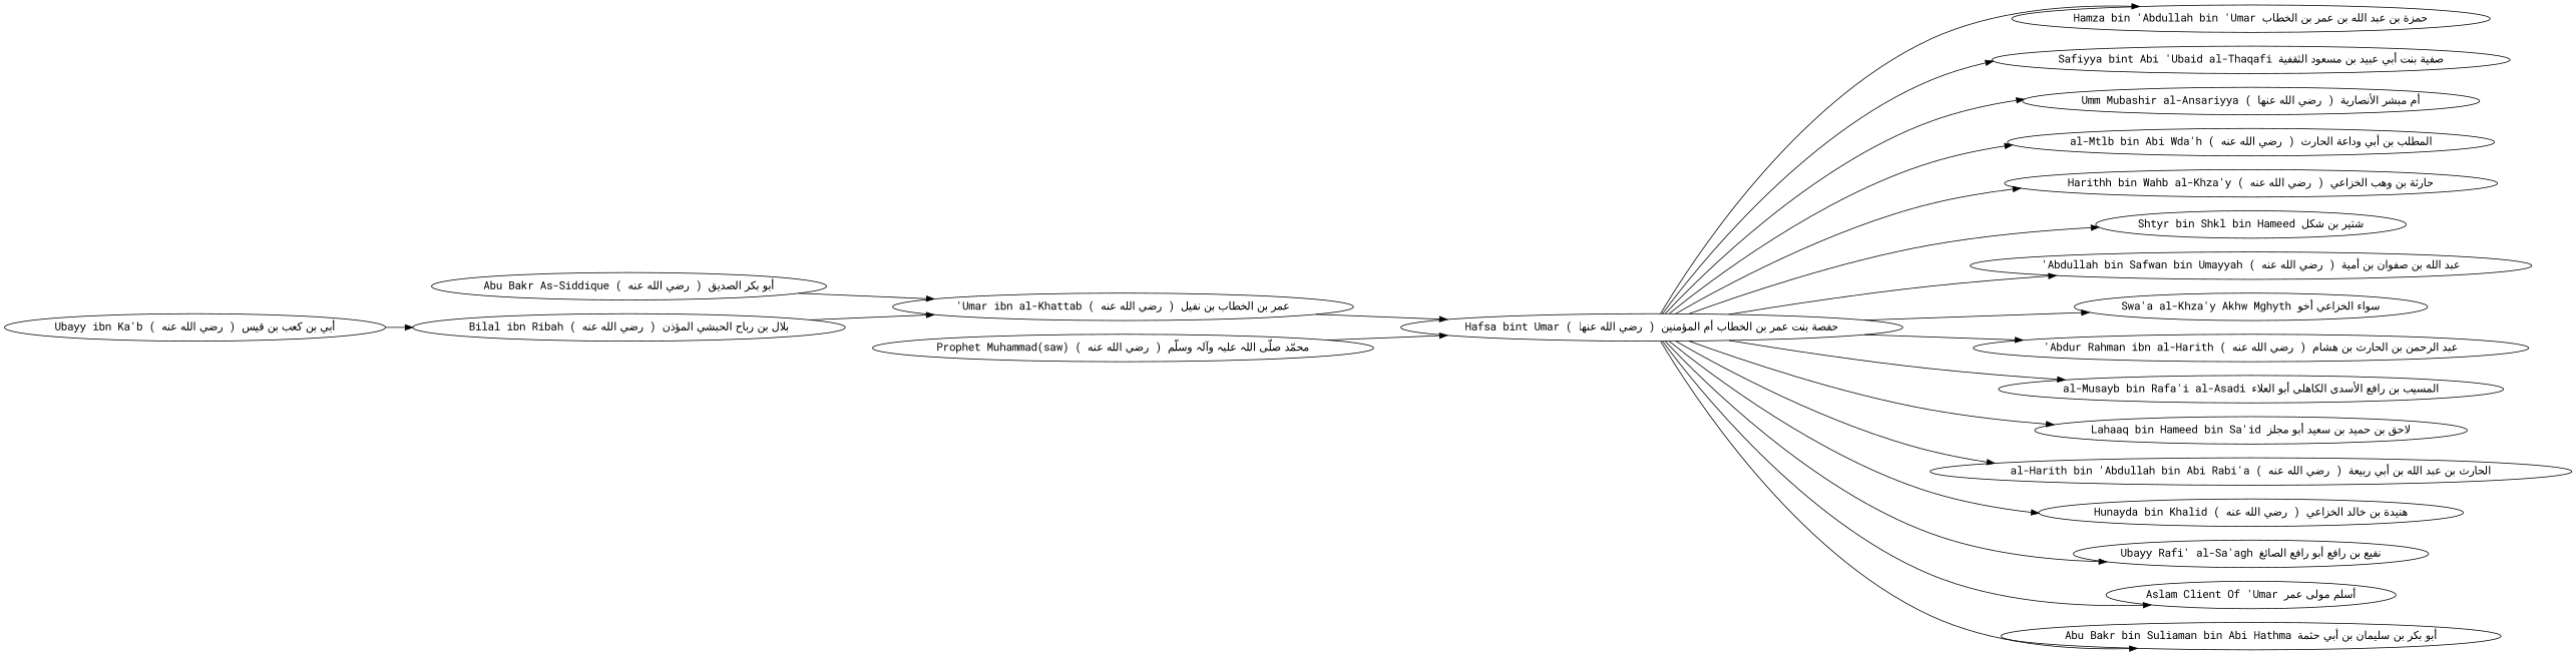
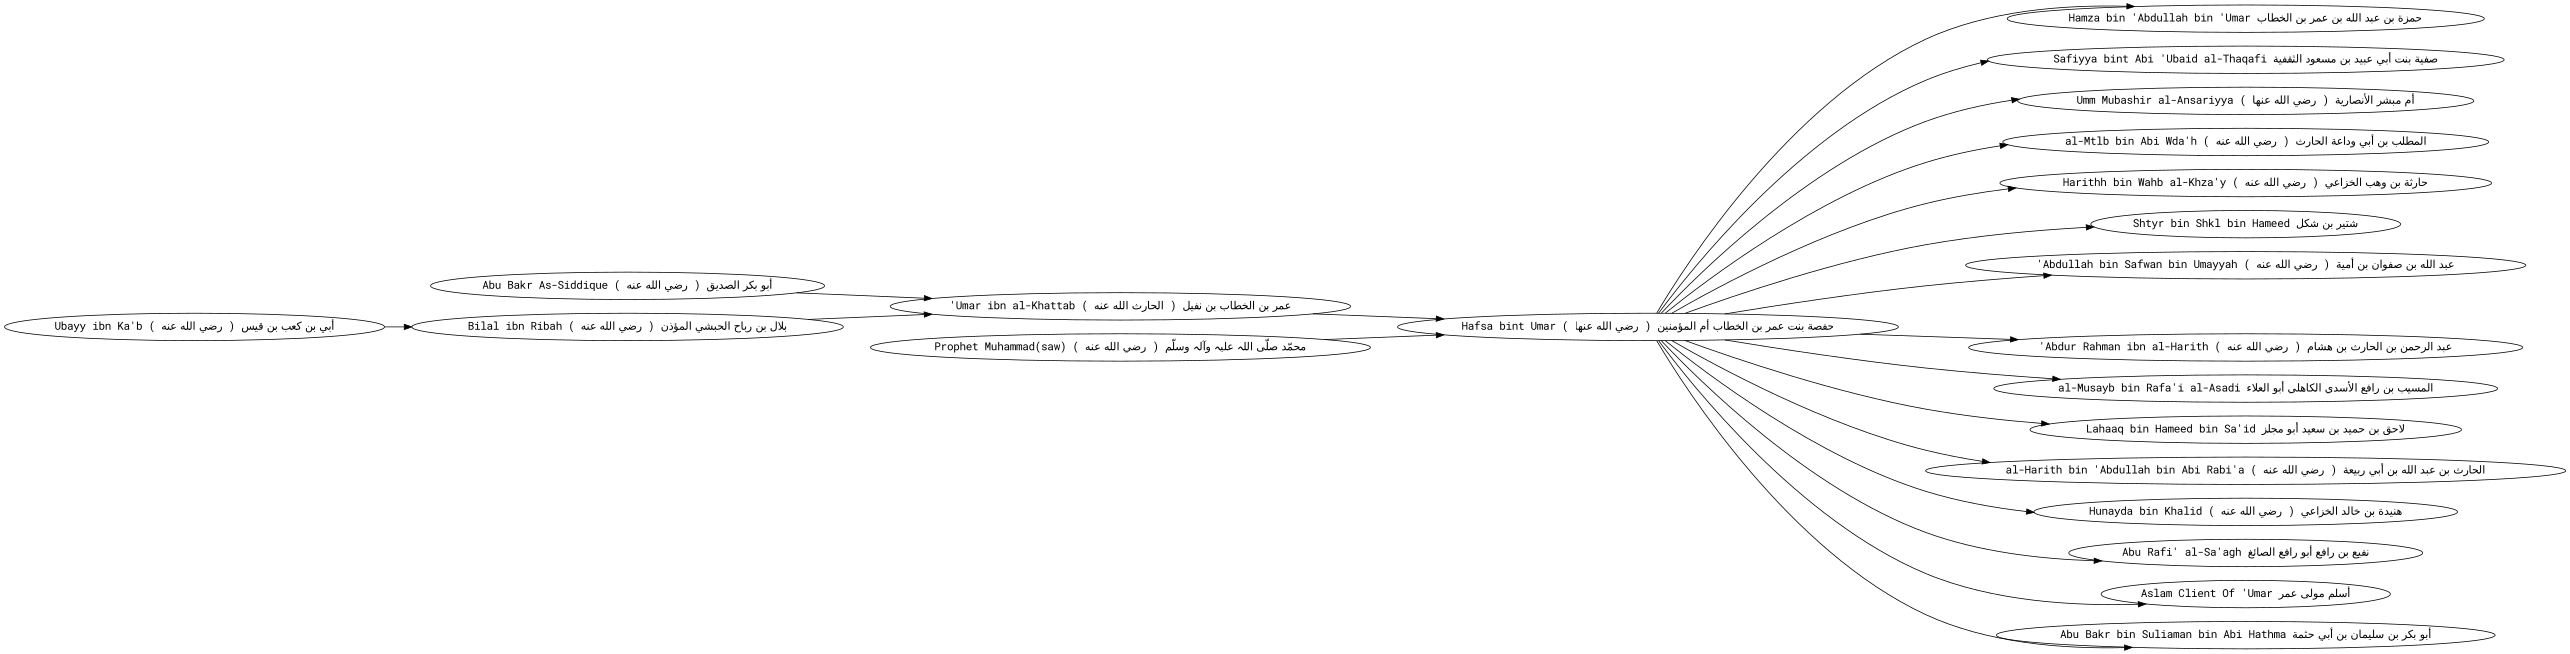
  strict digraph {
    fontname="Roboto Mono"
    rankdir=LR
    node [fontname="Roboto Mono" gender=m generation="Comp.(RA) [1st Generation]" grade=undefined]
    edge [fontname="Roboto Mono"]
    "Hafsa bint Umar ( حفصة بنت عمر بن الخطاب أم المؤمنين ( رضي الله عنها" [gender=f]
    "Hamza bin 'Abdullah bin 'Umar حمزة بن عبد الله بن عمر بن الخطاب" [generation="Follower(Tabi') [3rd Generation]" grade="thiqah thiqah"]
    "Safiyya bint Abi 'Ubaid al-Thaqafi صفية بنت أبي عبيد بن مسعود الثقفية" [gender=f generation="Follower(Tabi') [2nd Generation]" grade="thiqah thiqah"]
    "Umm Mubashir al-Ansariyya ( أم مبشر الأنصارية ( رضي الله عنها" [gender=f]
    "al-Mtlb bin Abi Wda'h ( المطلب بن أبي وداعة الحارث ( رضي الله عنه"
    "Harithh bin Wahb al-Khza'y ( حارثة بن وهب الخزاعي ( رضي الله عنه"
    "Shtyr bin Shkl bin Hameed شتير بن شكل" [generation="Follower(Tabi') [2nd Generation]" grade=thiqah]
    "'Abdullah bin Safwan bin Umayyah ( عبد الله بن صفوان بن أمية ( رضي الله عنه"
-   "Swa'a al-Khza'y Akhw Mghyth سواء الخزاعي أخو" [generation="Follower(Tabi') [3rd Generation]" grade=maqbool]
    "'Abdur Rahman ibn al-Harith ( عبد الرحمن بن الحارث بن هشام ( رضي الله عنه"
    "al-Musayb bin Rafa'i al-Asadi المسيب بن رافع الأسدي الكاهلي أبو العلاء" [generation="Follower(Tabi') [4th generation]" grade=thiqah]
    "Lahaaq bin Hameed bin Sa'id لاحق بن حميد بن سعيد أبو مجلز" [generation="Follower(Tabi') [3rd Generation]" grade=thiqah]
    "al-Harith bin 'Abdullah bin Abi Rabi'a ( الحارث بن عبد الله بن أبي ربيعة ( رضي الله عنه"
    "Hunayda bin Khalid ( هنيدة بن خالد الخزاعي ( رضي الله عنه" [generation="Comp.(RA) [2nd Generation]"]
-   "Abu Rafi' al-Sa'agh نفيع بن رافع أبو رافع الصائغ" [generation="Follower(Tabi') [2nd Generation]" grade="thiqah thiqah" label="Ubayy Rafi' al-Sa'agh نفيع بن رافع أبو رافع الصائغ"]
+   "Abu Rafi' al-Sa'agh نفيع بن رافع أبو رافع الصائغ" [generation="Follower(Tabi') [2nd Generation]" grade="thiqah thiqah"]
    "Aslam Client Of 'Umar أسلم مولى عمر" [generation="Follower(Tabi') [1st Generation]" grade="no doubt"]
    "Abu Bakr bin Suliaman bin Abi Hathma أبو بكر بن سليمان بن أبي حثمة" [generation="Follower(Tabi') [3rd Generation]" grade=thiqah]
-   "'Umar ibn al-Khattab ( عمر بن الخطاب بن نفيل ( رضي الله عنه"
+   "'Umar ibn al-Khattab ( عمر بن الخطاب بن نفيل ( رضي الله عنه" [label="'Umar ibn al-Khattab ( عمر بن الخطاب بن نفيل ( الحارث الله عنه"]
    "Prophet Muhammad(saw) ( محمّد صلّی اللہ علیہ وآلہ وسلّم ( رضي الله عنه" [generation="Rasool Allah"]
    "Abu Bakr As-Siddique ( أبو بكر الصديق ( رضي الله عنه"
    "Bilal ibn Ribah ( بلال بن رباح الحبشي المؤذن ( رضي الله عنه"
    "Ubayy ibn Ka'b ( أبي بن كعب بن قيس ( رضي الله عنه"
    "Hafsa bint Umar ( حفصة بنت عمر بن الخطاب أم المؤمنين ( رضي الله عنها" -> "Hamza bin 'Abdullah bin 'Umar حمزة بن عبد الله بن عمر بن الخطاب"
    "Hafsa bint Umar ( حفصة بنت عمر بن الخطاب أم المؤمنين ( رضي الله عنها" -> "Safiyya bint Abi 'Ubaid al-Thaqafi صفية بنت أبي عبيد بن مسعود الثقفية"
    "Hafsa bint Umar ( حفصة بنت عمر بن الخطاب أم المؤمنين ( رضي الله عنها" -> "Umm Mubashir al-Ansariyya ( أم مبشر الأنصارية ( رضي الله عنها"
    "Hafsa bint Umar ( حفصة بنت عمر بن الخطاب أم المؤمنين ( رضي الله عنها" -> "al-Mtlb bin Abi Wda'h ( المطلب بن أبي وداعة الحارث ( رضي الله عنه"
    "Hafsa bint Umar ( حفصة بنت عمر بن الخطاب أم المؤمنين ( رضي الله عنها" -> "Harithh bin Wahb al-Khza'y ( حارثة بن وهب الخزاعي ( رضي الله عنه"
    "Hafsa bint Umar ( حفصة بنت عمر بن الخطاب أم المؤمنين ( رضي الله عنها" -> "Shtyr bin Shkl bin Hameed شتير بن شكل"
    "Hafsa bint Umar ( حفصة بنت عمر بن الخطاب أم المؤمنين ( رضي الله عنها" -> "'Abdullah bin Safwan bin Umayyah ( عبد الله بن صفوان بن أمية ( رضي الله عنه"
-   "Hafsa bint Umar ( حفصة بنت عمر بن الخطاب أم المؤمنين ( رضي الله عنها" -> "Swa'a al-Khza'y Akhw Mghyth سواء الخزاعي أخو"
    "Hafsa bint Umar ( حفصة بنت عمر بن الخطاب أم المؤمنين ( رضي الله عنها" -> "'Abdur Rahman ibn al-Harith ( عبد الرحمن بن الحارث بن هشام ( رضي الله عنه"
    "Hafsa bint Umar ( حفصة بنت عمر بن الخطاب أم المؤمنين ( رضي الله عنها" -> "al-Musayb bin Rafa'i al-Asadi المسيب بن رافع الأسدي الكاهلي أبو العلاء"
    "Hafsa bint Umar ( حفصة بنت عمر بن الخطاب أم المؤمنين ( رضي الله عنها" -> "Lahaaq bin Hameed bin Sa'id لاحق بن حميد بن سعيد أبو مجلز"
    "Hafsa bint Umar ( حفصة بنت عمر بن الخطاب أم المؤمنين ( رضي الله عنها" -> "al-Harith bin 'Abdullah bin Abi Rabi'a ( الحارث بن عبد الله بن أبي ربيعة ( رضي الله عنه"
    "Hafsa bint Umar ( حفصة بنت عمر بن الخطاب أم المؤمنين ( رضي الله عنها" -> "Hunayda bin Khalid ( هنيدة بن خالد الخزاعي ( رضي الله عنه"
    "Hafsa bint Umar ( حفصة بنت عمر بن الخطاب أم المؤمنين ( رضي الله عنها" -> "Abu Rafi' al-Sa'agh نفيع بن رافع أبو رافع الصائغ"
    "Hafsa bint Umar ( حفصة بنت عمر بن الخطاب أم المؤمنين ( رضي الله عنها" -> "Aslam Client Of 'Umar أسلم مولى عمر"
    "Hafsa bint Umar ( حفصة بنت عمر بن الخطاب أم المؤمنين ( رضي الله عنها" -> "Abu Bakr bin Suliaman bin Abi Hathma أبو بكر بن سليمان بن أبي حثمة"
    "'Umar ibn al-Khattab ( عمر بن الخطاب بن نفيل ( رضي الله عنه" -> "Hafsa bint Umar ( حفصة بنت عمر بن الخطاب أم المؤمنين ( رضي الله عنها"
    "Prophet Muhammad(saw) ( محمّد صلّی اللہ علیہ وآلہ وسلّم ( رضي الله عنه" -> "Hafsa bint Umar ( حفصة بنت عمر بن الخطاب أم المؤمنين ( رضي الله عنها"
    "Abu Bakr As-Siddique ( أبو بكر الصديق ( رضي الله عنه" -> "'Umar ibn al-Khattab ( عمر بن الخطاب بن نفيل ( رضي الله عنه"
    "Bilal ibn Ribah ( بلال بن رباح الحبشي المؤذن ( رضي الله عنه" -> "'Umar ibn al-Khattab ( عمر بن الخطاب بن نفيل ( رضي الله عنه"
    "Ubayy ibn Ka'b ( أبي بن كعب بن قيس ( رضي الله عنه" -> "Bilal ibn Ribah ( بلال بن رباح الحبشي المؤذن ( رضي الله عنه"
  }
